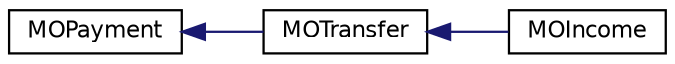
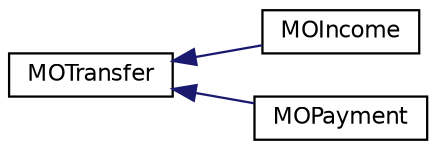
  digraph {
    rankdir=LR
    node [color=black fillcolor=white fontname=Helvetica fontsize=10 shape=record style=filled]
    edge [color=midnightblue dir=back fontname=Helvetica fontsize=10 labelfontname=Helvetica labelfontsize=10 style=solid]
    n1 [height=0.2 label=MOTransfer width=0.4]
    n2 [height=0.2 label=MOIncome width=0.4]
    n3 [height=0.2 label=MOPayment width=0.4]
    n1 -> n2
-   n3 -> n1
+   n1 -> n3
  }
